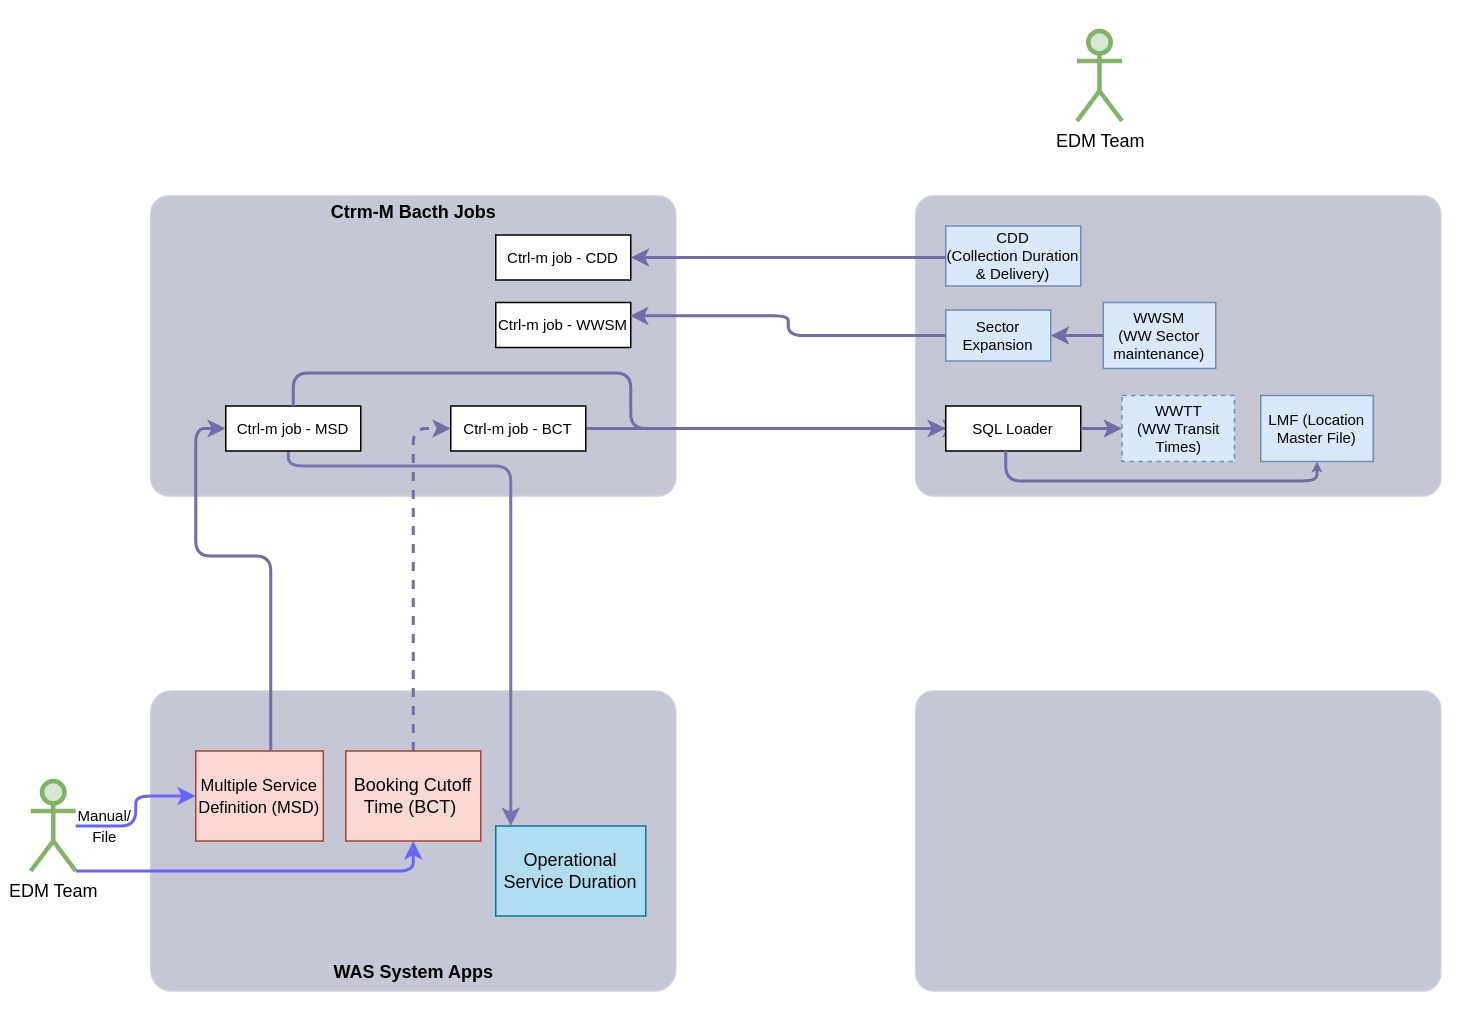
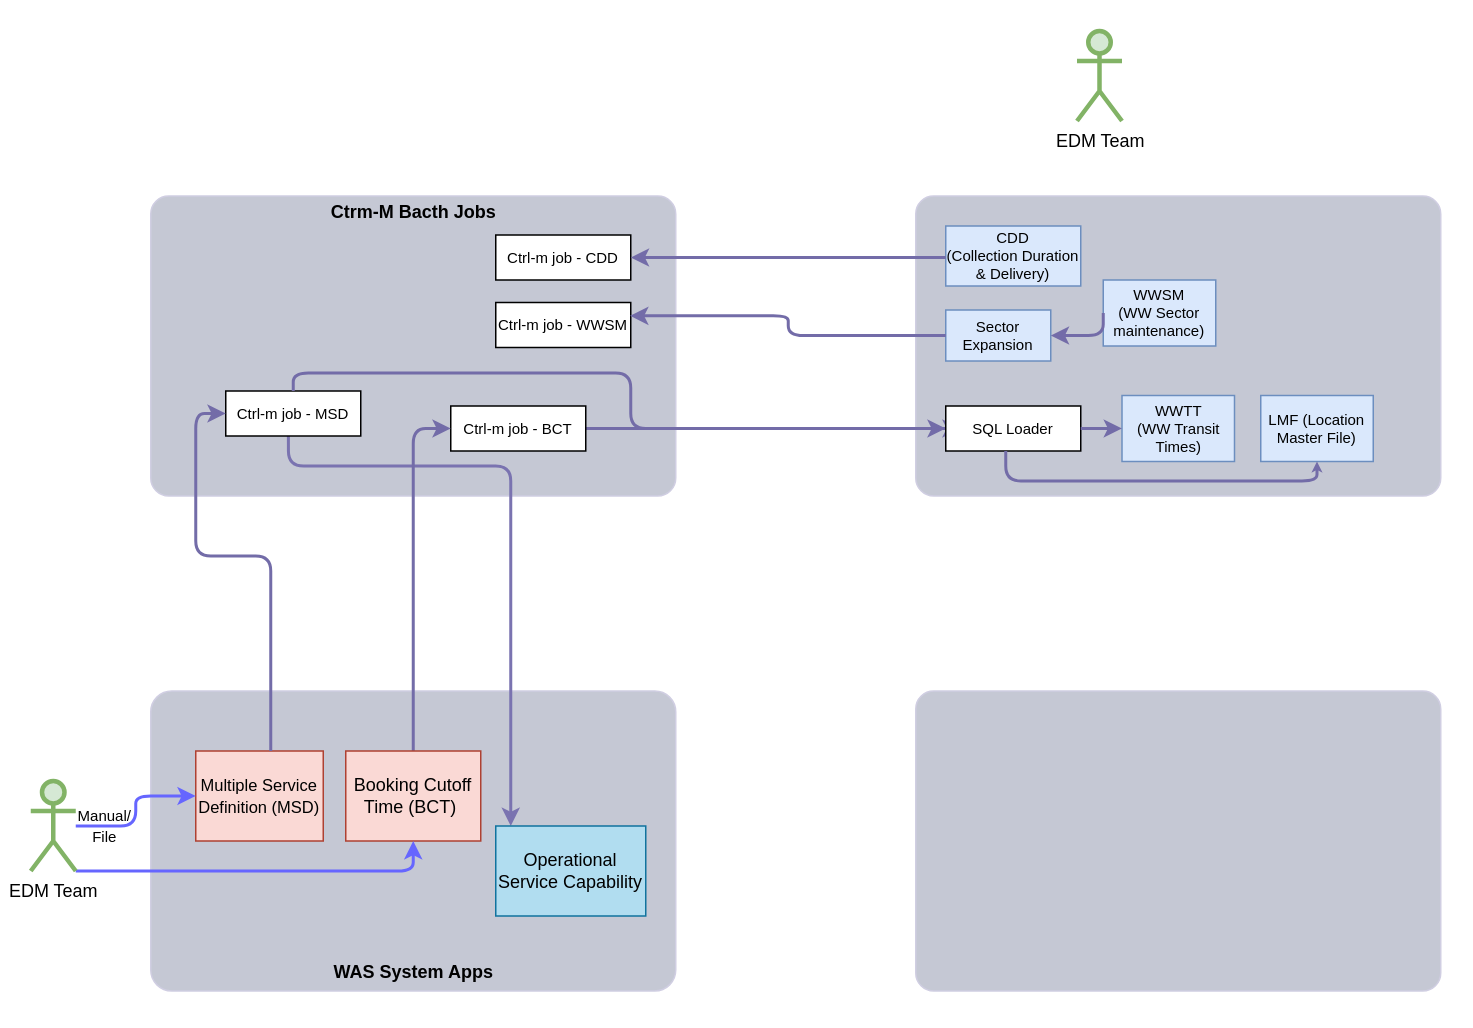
  <mxCell id="0" />
  <mxCell id="1" parent="0" />
  <mxCell id="2" value="" style="rounded=1;whiteSpace=wrap;html=1;labelBackgroundColor=none;fillColor=#C5C8D4;strokeColor=#D0CEE2;fontColor=#1A1A1A;arcSize=6;" parent="1" vertex="1"><mxGeometry x="100" y="130" width="350" height="200" as="geometry" /></mxCell>
  <mxCell id="3" value="" style="rounded=1;whiteSpace=wrap;html=1;labelBackgroundColor=none;fillColor=#C5C8D4;strokeColor=#D0CEE2;fontColor=#1A1A1A;arcSize=6;" parent="1" vertex="1"><mxGeometry x="610" y="130" width="350" height="200" as="geometry" /></mxCell>
  <mxCell id="4" value="" style="rounded=1;whiteSpace=wrap;html=1;labelBackgroundColor=none;fillColor=#C5C8D4;strokeColor=#D0CEE2;fontColor=#1A1A1A;arcSize=7;" parent="1" vertex="1"><mxGeometry x="100" y="460" width="350" height="200" as="geometry" /></mxCell>
  <mxCell id="5" value="" style="rounded=1;whiteSpace=wrap;html=1;labelBackgroundColor=none;fillColor=#C5C8D4;strokeColor=#D0CEE2;fontColor=#1A1A1A;arcSize=6;" parent="1" vertex="1"><mxGeometry x="610" y="460" width="350" height="200" as="geometry" /></mxCell>
  <mxCell id="6" value="&lt;font style=&quot;font-size: 10px;&quot;&gt;Ctrl-m job - CDD&lt;/font&gt;" style="rounded=0;whiteSpace=wrap;html=1;" parent="1" vertex="1"><mxGeometry x="330" y="156" width="90" height="30" as="geometry" /></mxCell>
  <mxCell id="7" value="&lt;font style=&quot;font-size: 10px;&quot;&gt;Ctrl-m job - WWSM&lt;br&gt;&lt;/font&gt;" style="rounded=0;whiteSpace=wrap;html=1;" parent="1" vertex="1"><mxGeometry x="330" y="201" width="90" height="30" as="geometry" /></mxCell>
  <mxCell id="8" style="edgeStyle=orthogonalEdgeStyle;rounded=1;orthogonalLoop=1;jettySize=auto;html=1;strokeColor=#736CA8;fontColor=#1A1A1A;jumpStyle=arc;strokeWidth=2;exitX=1;exitY=0.5;exitDx=0;exitDy=0;targetPerimeterSpacing=-10;" parent="1" source="9" target="31" edge="1"><mxGeometry relative="1" as="geometry" /></mxCell>
  <mxCell id="9" value="&lt;font style=&quot;font-size: 10px;&quot;&gt;Ctrl-m job - BCT&lt;/font&gt;" style="rounded=0;whiteSpace=wrap;html=1;" parent="1" vertex="1"><mxGeometry x="300" y="270" width="90" height="30" as="geometry" /></mxCell>
  <mxCell id="10" style="edgeStyle=orthogonalEdgeStyle;rounded=1;orthogonalLoop=1;jettySize=auto;html=1;strokeColor=#7a73b0;exitX=0.464;exitY=0.965;exitDx=0;exitDy=0;exitPerimeter=0;strokeWidth=2;targetPerimeterSpacing=0;jumpSize=6;" parent="1" source="11" target="15" edge="1"><mxGeometry relative="1" as="geometry"><Array as="points"><mxPoint x="192" y="310" /><mxPoint x="340" y="310" /></Array></mxGeometry></mxCell>
- <mxCell id="11" value="&lt;font style=&quot;font-size: 10px;&quot;&gt;Ctrl-m job - MSD&lt;/font&gt;" style="rounded=0;whiteSpace=wrap;html=1;" parent="1" vertex="1"><mxGeometry x="150" y="270" width="90" height="30" as="geometry" /></mxCell>
+ <mxCell id="11" value="&lt;font style=&quot;font-size: 10px;&quot;&gt;Ctrl-m job - MSD&lt;/font&gt;" style="rounded=0;whiteSpace=wrap;html=1;" parent="1" vertex="1"><mxGeometry x="150" y="260" width="90" height="30" as="geometry" /></mxCell>
  <mxCell id="12" value="&lt;font style=&quot;font-size: 11px;&quot;&gt;Multiple Service Definition&amp;nbsp;(MSD)&lt;/font&gt;" style="rounded=0;whiteSpace=wrap;html=1;strokeColor=#ae4132;fillColor=#fad9d5;" parent="1" vertex="1"><mxGeometry x="130" y="500" width="85" height="60" as="geometry" /></mxCell>
- <mxCell id="13" style="edgeStyle=orthogonalEdgeStyle;rounded=1;orthogonalLoop=1;jettySize=auto;html=1;strokeColor=#736CA8;fontColor=#1A1A1A;entryX=0;entryY=0.5;entryDx=0;entryDy=0;strokeWidth=2;targetPerimeterSpacing=-10;dashed=1;" parent="1" source="14" target="9" edge="1"><mxGeometry relative="1" as="geometry"><mxPoint x="350" y="270" as="targetPoint" /><Array as="points"><mxPoint x="275" y="285" /></Array></mxGeometry></mxCell>
+ <mxCell id="13" style="edgeStyle=orthogonalEdgeStyle;rounded=1;orthogonalLoop=1;jettySize=auto;html=1;strokeColor=#736CA8;fontColor=#1A1A1A;entryX=0;entryY=0.5;entryDx=0;entryDy=0;strokeWidth=2;targetPerimeterSpacing=-10;" parent="1" source="14" target="9" edge="1"><mxGeometry relative="1" as="geometry"><mxPoint x="350" y="270" as="targetPoint" /><Array as="points"><mxPoint x="275" y="285" /></Array></mxGeometry></mxCell>
  <mxCell id="14" value="Booking Cutoff Time (BCT)&amp;nbsp;" style="rounded=0;whiteSpace=wrap;html=1;strokeColor=#ae4132;fillColor=#fad9d5;" parent="1" vertex="1"><mxGeometry x="230" y="500" width="90" height="60" as="geometry" /></mxCell>
- <mxCell id="15" value="Operational Service Duration" style="rounded=0;whiteSpace=wrap;html=1;strokeColor=#10739e;fillColor=#b1ddf0;" parent="1" vertex="1"><mxGeometry x="330" y="550" width="100" height="60" as="geometry" /></mxCell>
+ <mxCell id="15" value="Operational Service Capability" style="rounded=0;whiteSpace=wrap;html=1;strokeColor=#10739e;fillColor=#b1ddf0;" parent="1" vertex="1"><mxGeometry x="330" y="550" width="100" height="60" as="geometry" /></mxCell>
  <mxCell id="16" style="edgeStyle=orthogonalEdgeStyle;rounded=1;orthogonalLoop=1;jettySize=auto;html=1;strokeColor=#736CA8;fontColor=#1A1A1A;entryX=0;entryY=0.5;entryDx=0;entryDy=0;strokeWidth=2;targetPerimeterSpacing=-10;" parent="1" target="11" edge="1"><mxGeometry relative="1" as="geometry"><mxPoint x="207.5" y="250" as="targetPoint" /><Array as="points"><mxPoint x="180" y="500" /><mxPoint x="180" y="370" /><mxPoint x="130" y="370" /><mxPoint x="130" y="255" /></Array><mxPoint x="180" y="500" as="sourcePoint" /></mxGeometry></mxCell>
  <mxCell id="17" value="&lt;b&gt;WAS System Apps&lt;/b&gt;" style="text;html=1;align=center;verticalAlign=middle;resizable=0;points=[];autosize=1;strokeColor=none;fillColor=none;strokeWidth=2;" parent="1" vertex="1"><mxGeometry x="210" y="633" width="130" height="30" as="geometry" /></mxCell>
  <mxCell id="18" style="edgeStyle=orthogonalEdgeStyle;rounded=1;orthogonalLoop=1;jettySize=auto;html=1;exitX=1;exitY=1;exitDx=0;exitDy=0;exitPerimeter=0;entryX=0.5;entryY=1;entryDx=0;entryDy=0;strokeWidth=2;strokeColor=#6666FF;" parent="1" source="19" target="14" edge="1"><mxGeometry relative="1" as="geometry"><Array as="points"><mxPoint x="275" y="580" /></Array></mxGeometry></mxCell>
  <mxCell id="19" value="EDM Team" style="shape=umlActor;verticalLabelPosition=bottom;verticalAlign=top;html=1;outlineConnect=0;fillColor=#d5e8d4;strokeColor=#82b366;strokeWidth=3;" parent="1" vertex="1"><mxGeometry x="20" y="520" width="30" height="60" as="geometry" /></mxCell>
  <mxCell id="20" style="edgeStyle=orthogonalEdgeStyle;rounded=1;orthogonalLoop=1;jettySize=auto;html=1;strokeWidth=2;strokeColor=#6666FF;" parent="1" source="19" target="12" edge="1"><mxGeometry relative="1" as="geometry" /></mxCell>
  <mxCell id="21" value="&lt;font style=&quot;font-size: 10px;&quot;&gt;Manual/ &lt;br&gt;File&lt;br&gt;&lt;/font&gt;" style="edgeLabel;html=1;align=center;verticalAlign=middle;resizable=0;points=[];labelBackgroundColor=none;" parent="20" vertex="1" connectable="0"><mxGeometry x="-0.462" relative="1" as="geometry"><mxPoint x="-9" y="-1" as="offset" /></mxGeometry></mxCell>
  <mxCell id="22" value="&lt;b&gt;Ctrm-M Bacth Jobs&lt;br&gt;&lt;/b&gt;" style="text;html=1;align=center;verticalAlign=middle;resizable=0;points=[];autosize=1;strokeColor=none;fillColor=none;strokeWidth=2;" parent="1" vertex="1"><mxGeometry x="210" y="126" width="130" height="30" as="geometry" /></mxCell>
  <mxCell id="23" value="CDD &lt;br&gt;(Collection Duration &amp;amp; Delivery)" style="rounded=0;whiteSpace=wrap;html=1;fillColor=#dae8fc;strokeColor=#6c8ebf;fontSize=10;" parent="1" vertex="1"><mxGeometry x="630" y="150" width="90" height="40" as="geometry" /></mxCell>
  <mxCell id="24" value="Sector Expansion" style="rounded=0;whiteSpace=wrap;html=1;fillColor=#dae8fc;strokeColor=#6c8ebf;fontSize=10;" parent="1" vertex="1"><mxGeometry x="630" y="206" width="70" height="34" as="geometry" /></mxCell>
  <mxCell id="25" style="edgeStyle=orthogonalEdgeStyle;rounded=1;orthogonalLoop=1;jettySize=auto;html=1;strokeColor=#736CA8;fontColor=#1A1A1A;jumpStyle=arc;strokeWidth=2;entryX=1;entryY=0.5;entryDx=0;entryDy=0;targetPerimeterSpacing=-10;" parent="1" target="6" edge="1"><mxGeometry relative="1" as="geometry"><mxPoint x="630" y="171" as="sourcePoint" /><mxPoint x="440" y="433" as="targetPoint" /><Array as="points"><mxPoint x="610" y="171" /><mxPoint x="610" y="171" /></Array></mxGeometry></mxCell>
  <mxCell id="26" style="edgeStyle=orthogonalEdgeStyle;rounded=1;orthogonalLoop=1;jettySize=auto;html=1;strokeColor=#736CA8;fontColor=#1A1A1A;jumpStyle=arc;strokeWidth=2;exitX=0;exitY=0.5;exitDx=0;exitDy=0;targetPerimeterSpacing=-10;entryX=0.995;entryY=0.296;entryDx=0;entryDy=0;entryPerimeter=0;" parent="1" source="24" target="7" edge="1"><mxGeometry relative="1" as="geometry"><mxPoint x="720" y="236.64" as="sourcePoint" /><mxPoint x="500" y="236.64" as="targetPoint" /><Array as="points" /></mxGeometry></mxCell>
- <mxCell id="27" value="WWSM &lt;br&gt;(WW Sector maintenance)" style="rounded=0;whiteSpace=wrap;html=1;fillColor=#dae8fc;strokeColor=#6c8ebf;fontSize=10;" parent="1" vertex="1"><mxGeometry x="735" y="201" width="75" height="44" as="geometry" /></mxCell>
+ <mxCell id="27" value="WWSM &lt;br&gt;(WW Sector maintenance)" style="rounded=0;whiteSpace=wrap;html=1;fillColor=#dae8fc;strokeColor=#6c8ebf;fontSize=10;" parent="1" vertex="1"><mxGeometry x="735" y="186" width="75" height="44" as="geometry" /></mxCell>
  <mxCell id="28" style="edgeStyle=orthogonalEdgeStyle;rounded=1;orthogonalLoop=1;jettySize=auto;html=1;strokeColor=#736CA8;fontColor=#1A1A1A;jumpStyle=arc;strokeWidth=2;entryX=1;entryY=0.5;entryDx=0;entryDy=0;targetPerimeterSpacing=0;exitX=0;exitY=0.5;exitDx=0;exitDy=0;" parent="1" target="24" edge="1" source="27"><mxGeometry relative="1" as="geometry"><mxPoint x="735" y="248" as="sourcePoint" /><mxPoint x="650" y="300.02" as="targetPoint" /><Array as="points"><mxPoint x="720" y="223" /><mxPoint x="720" y="223" /></Array></mxGeometry></mxCell>
- <mxCell id="29" value="WWTT &lt;br&gt;(WW Transit Times)" style="rounded=0;whiteSpace=wrap;html=1;fillColor=#dae8fc;strokeColor=#6c8ebf;fontSize=10;dashed=1;" vertex="1" parent="1"><mxGeometry x="747.5" y="263" width="75" height="44" as="geometry" /></mxCell>
+ <mxCell id="29" value="WWTT &lt;br&gt;(WW Transit Times)" style="rounded=0;whiteSpace=wrap;html=1;fillColor=#dae8fc;strokeColor=#6c8ebf;fontSize=10;" vertex="1" parent="1"><mxGeometry x="747.5" y="263" width="75" height="44" as="geometry" /></mxCell>
  <mxCell id="30" style="edgeStyle=orthogonalEdgeStyle;rounded=1;orthogonalLoop=1;jettySize=auto;html=1;strokeColor=#736CA8;fontColor=#1A1A1A;jumpStyle=arc;strokeWidth=2;exitX=0.5;exitY=0;exitDx=0;exitDy=0;targetPerimeterSpacing=-10;entryX=0;entryY=0.5;entryDx=0;entryDy=0;" edge="1" parent="1" source="11" target="31"><mxGeometry relative="1" as="geometry"><mxPoint x="195" y="268" as="sourcePoint" /><mxPoint x="600" y="290" as="targetPoint" /><Array as="points"><mxPoint x="195" y="248" /><mxPoint x="420" y="248" /><mxPoint x="420" y="285" /></Array></mxGeometry></mxCell>
  <mxCell id="31" value="&lt;font style=&quot;font-size: 10px;&quot;&gt;SQL Loader&lt;br&gt;&lt;/font&gt;" style="rounded=0;whiteSpace=wrap;html=1;" vertex="1" parent="1"><mxGeometry x="630" y="270" width="90" height="30" as="geometry" /></mxCell>
  <mxCell id="32" value="LMF (Location Master File)" style="rounded=0;whiteSpace=wrap;html=1;fillColor=#dae8fc;strokeColor=#6c8ebf;fontSize=10;" vertex="1" parent="1"><mxGeometry x="840" y="263" width="75" height="44" as="geometry" /></mxCell>
  <mxCell id="33" style="edgeStyle=orthogonalEdgeStyle;rounded=1;orthogonalLoop=1;jettySize=auto;html=1;strokeColor=#736CA8;fontColor=#1A1A1A;jumpStyle=arc;strokeWidth=2;targetPerimeterSpacing=0;entryX=0.5;entryY=1;entryDx=0;entryDy=0;endSize=1;" edge="1" parent="1" target="32"><mxGeometry relative="1" as="geometry"><mxPoint x="670" y="300" as="sourcePoint" /><mxPoint x="990" y="350" as="targetPoint" /><Array as="points"><mxPoint x="670" y="320" /><mxPoint x="878" y="320" /></Array></mxGeometry></mxCell>
  <mxCell id="34" style="edgeStyle=orthogonalEdgeStyle;rounded=1;orthogonalLoop=1;jettySize=auto;html=1;strokeColor=#736CA8;fontColor=#1A1A1A;jumpStyle=arc;strokeWidth=2;entryX=0;entryY=0.5;entryDx=0;entryDy=0;targetPerimeterSpacing=0;exitX=1;exitY=0.5;exitDx=0;exitDy=0;" edge="1" parent="1" source="31" target="29"><mxGeometry relative="1" as="geometry"><mxPoint x="745" y="250" as="sourcePoint" /><mxPoint x="710" y="250" as="targetPoint" /><Array as="points" /></mxGeometry></mxCell>
  <mxCell id="35" value="EDM Team" style="shape=umlActor;verticalLabelPosition=bottom;verticalAlign=top;html=1;outlineConnect=0;fillColor=#d5e8d4;strokeColor=#82b366;strokeWidth=3;" vertex="1" parent="1"><mxGeometry x="717.5" y="20" width="30" height="60" as="geometry" /></mxCell>
